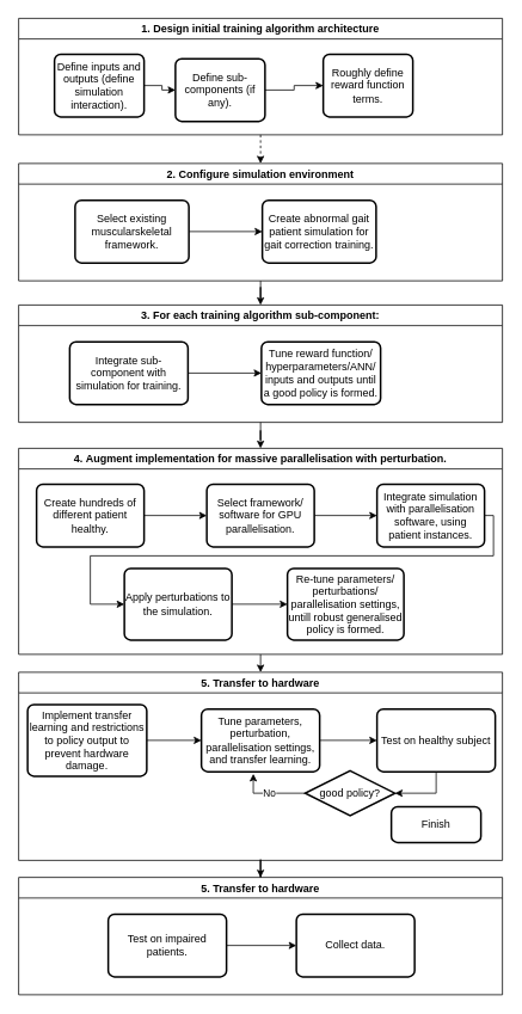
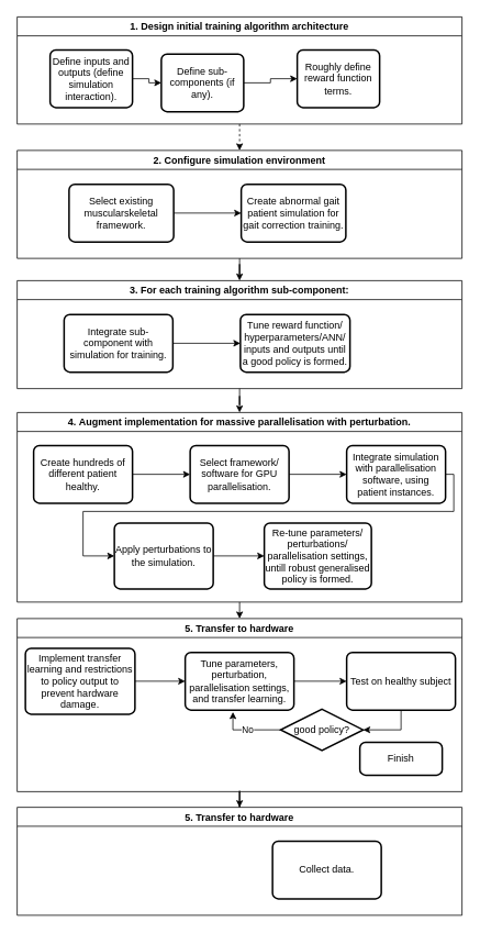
  <mxCell id="0" />
  <mxCell id="1" parent="0" />
  <mxCell id="2" style="edgeStyle=orthogonalEdgeStyle;rounded=0;orthogonalLoop=1;jettySize=auto;html=1;exitX=0.5;exitY=1;exitDx=0;exitDy=0;entryX=0.5;entryY=0;entryDx=0;entryDy=0;dashed=1;" edge="1" parent="1" source="3" target="10"><mxGeometry relative="1" as="geometry" /></mxCell>
  <mxCell id="3" value="1. Design initial training algorithm architecture" style="swimlane;" vertex="1" parent="1"><mxGeometry x="20" width="540" height="130" as="geometry" y="20" /></mxCell>
  <mxCell id="4" value="" style="edgeStyle=orthogonalEdgeStyle;rounded=0;orthogonalLoop=1;jettySize=auto;html=1;" edge="1" parent="3" source="5" target="7"><mxGeometry relative="1" as="geometry" /></mxCell>
  <mxCell id="5" value="Define inputs and outputs (define simulation interaction)." style="rounded=1;whiteSpace=wrap;html=1;absoluteArcSize=1;arcSize=14;strokeWidth=2;" vertex="1" parent="3"><mxGeometry x="40" y="40" width="100" height="70" as="geometry" /></mxCell>
  <mxCell id="6" value="" style="edgeStyle=orthogonalEdgeStyle;rounded=0;orthogonalLoop=1;jettySize=auto;html=1;" edge="1" parent="3" source="7" target="8"><mxGeometry relative="1" as="geometry" /></mxCell>
  <mxCell id="7" value="Define sub-components (if any)." style="rounded=1;whiteSpace=wrap;html=1;absoluteArcSize=1;arcSize=14;strokeWidth=2;" vertex="1" parent="3"><mxGeometry x="175" y="45" width="100" height="70" as="geometry" /></mxCell>
  <mxCell id="8" value="Roughly define reward function terms." style="rounded=1;whiteSpace=wrap;html=1;absoluteArcSize=1;arcSize=14;strokeWidth=2;" vertex="1" parent="3"><mxGeometry x="340" y="40" width="100" height="70" as="geometry" /></mxCell>
  <mxCell id="9" style="edgeStyle=orthogonalEdgeStyle;rounded=0;orthogonalLoop=1;jettySize=auto;html=1;exitX=0.5;exitY=1;exitDx=0;exitDy=0;" edge="1" parent="1" source="10" target="15"><mxGeometry relative="1" as="geometry" /></mxCell>
  <mxCell id="10" value="2. Configure simulation environment" style="swimlane;" vertex="1" parent="1"><mxGeometry x="20" y="182" width="540" height="131" as="geometry" /></mxCell>
  <mxCell id="11" value="Create abnormal gait patient simulation for gait correction training." style="rounded=1;whiteSpace=wrap;html=1;absoluteArcSize=1;arcSize=14;strokeWidth=2;" vertex="1" parent="10"><mxGeometry x="272" y="41" width="127" height="70" as="geometry" /></mxCell>
  <mxCell id="12" value="" style="edgeStyle=orthogonalEdgeStyle;rounded=0;orthogonalLoop=1;jettySize=auto;html=1;" edge="1" parent="10" source="13" target="11"><mxGeometry relative="1" as="geometry" /></mxCell>
  <mxCell id="13" value="Select existing muscularskeletal framework." style="rounded=1;whiteSpace=wrap;html=1;absoluteArcSize=1;arcSize=14;strokeWidth=2;" vertex="1" parent="10"><mxGeometry x="63" y="41" width="127" height="70" as="geometry" /></mxCell>
  <mxCell id="14" style="edgeStyle=orthogonalEdgeStyle;rounded=0;orthogonalLoop=1;jettySize=auto;html=1;exitX=0.5;exitY=1;exitDx=0;exitDy=0;" edge="1" parent="1" source="15" target="20"><mxGeometry relative="1" as="geometry" /></mxCell>
  <mxCell id="15" value="3. For each training algorithm sub-component:" style="swimlane;" vertex="1" parent="1"><mxGeometry x="20" y="340" width="540" height="131" as="geometry" /></mxCell>
  <mxCell id="16" value="Tune reward function/ hyperparameters/ANN/ inputs and outputs until a good policy is formed." style="rounded=1;whiteSpace=wrap;html=1;absoluteArcSize=1;arcSize=14;strokeWidth=2;" vertex="1" parent="15"><mxGeometry x="271" y="41" width="133" height="70" as="geometry" /></mxCell>
  <mxCell id="17" value="" style="edgeStyle=orthogonalEdgeStyle;rounded=0;orthogonalLoop=1;jettySize=auto;html=1;" edge="1" parent="15" source="18" target="16"><mxGeometry relative="1" as="geometry" /></mxCell>
  <mxCell id="18" value="Integrate sub-component with simulation for training." style="rounded=1;whiteSpace=wrap;html=1;absoluteArcSize=1;arcSize=14;strokeWidth=2;" vertex="1" parent="15"><mxGeometry x="57" y="41" width="132" height="70" as="geometry" /></mxCell>
  <mxCell id="19" style="edgeStyle=orthogonalEdgeStyle;rounded=0;orthogonalLoop=1;jettySize=auto;html=1;exitX=0.5;exitY=1;exitDx=0;exitDy=0;entryX=0.5;entryY=0;entryDx=0;entryDy=0;" edge="1" parent="1" source="20" target="31"><mxGeometry relative="1" as="geometry" /></mxCell>
  <mxCell id="20" value="4. Augment implementation for massive parallelisation with perturbation." style="swimlane;" vertex="1" parent="1"><mxGeometry x="20" y="500" width="540" height="230" as="geometry" /></mxCell>
  <mxCell id="21" value="" style="edgeStyle=orthogonalEdgeStyle;rounded=0;orthogonalLoop=1;jettySize=auto;html=1;" edge="1" parent="20" source="22" target="24"><mxGeometry relative="1" as="geometry" /></mxCell>
  <mxCell id="22" value="Select framework/ software for GPU parallelisation." style="rounded=1;whiteSpace=wrap;html=1;absoluteArcSize=1;arcSize=14;strokeWidth=2;" vertex="1" parent="20"><mxGeometry x="210" y="40" width="120" height="70" as="geometry" /></mxCell>
  <mxCell id="23" style="edgeStyle=orthogonalEdgeStyle;rounded=0;orthogonalLoop=1;jettySize=auto;html=1;exitX=1;exitY=0.5;exitDx=0;exitDy=0;entryX=0;entryY=0.5;entryDx=0;entryDy=0;" edge="1" parent="20" source="24" target="26"><mxGeometry relative="1" as="geometry"><Array as="points"><mxPoint x="530" y="75" /><mxPoint x="530" y="120" /><mxPoint x="80" y="120" /><mxPoint x="80" y="174" /></Array></mxGeometry></mxCell>
  <mxCell id="24" value="Integrate simulation with parallelisation software, using patient instances." style="rounded=1;whiteSpace=wrap;html=1;absoluteArcSize=1;arcSize=14;strokeWidth=2;" vertex="1" parent="20"><mxGeometry x="400" y="40" width="120" height="70" as="geometry" /></mxCell>
  <mxCell id="25" value="" style="edgeStyle=orthogonalEdgeStyle;rounded=0;orthogonalLoop=1;jettySize=auto;html=1;" edge="1" parent="20" source="26" target="27"><mxGeometry relative="1" as="geometry" /></mxCell>
  <mxCell id="26" value="Apply perturbations to the simulation." style="rounded=1;whiteSpace=wrap;html=1;absoluteArcSize=1;arcSize=14;strokeWidth=2;" vertex="1" parent="20"><mxGeometry x="118" y="134" width="120" height="80" as="geometry" /></mxCell>
  <mxCell id="27" value="Re-tune parameters/ perturbations/ parallelisation settings, untill robust generalised policy is formed." style="rounded=1;whiteSpace=wrap;html=1;absoluteArcSize=1;arcSize=14;strokeWidth=2;" vertex="1" parent="20"><mxGeometry x="300" y="134" width="130" height="80" as="geometry" /></mxCell>
  <mxCell id="28" value="" style="edgeStyle=orthogonalEdgeStyle;rounded=0;orthogonalLoop=1;jettySize=auto;html=1;" edge="1" parent="20" source="29" target="22"><mxGeometry relative="1" as="geometry" /></mxCell>
  <mxCell id="29" value="Create hundreds of different patient healthy." style="rounded=1;whiteSpace=wrap;html=1;absoluteArcSize=1;arcSize=14;strokeWidth=2;" vertex="1" parent="20"><mxGeometry x="20" y="40" width="120" height="70" as="geometry" /></mxCell>
  <mxCell id="30" style="edgeStyle=orthogonalEdgeStyle;rounded=0;orthogonalLoop=1;jettySize=auto;html=1;exitX=0.5;exitY=1;exitDx=0;exitDy=0;" edge="1" parent="1" source="31" target="41"><mxGeometry relative="1" as="geometry" /></mxCell>
  <mxCell id="31" value="5. Transfer to hardware" style="swimlane;" vertex="1" parent="1"><mxGeometry x="20" y="750" width="540" height="210" as="geometry" /></mxCell>
  <mxCell id="32" value="" style="edgeStyle=orthogonalEdgeStyle;rounded=0;orthogonalLoop=1;jettySize=auto;html=1;" edge="1" parent="31" source="33" target="35"><mxGeometry relative="1" as="geometry" /></mxCell>
  <mxCell id="33" value="Implement transfer learning and restrictions to policy output to prevent hardware damage." style="rounded=1;whiteSpace=wrap;html=1;absoluteArcSize=1;arcSize=14;strokeWidth=2;" vertex="1" parent="31"><mxGeometry x="10" y="36" width="133" height="80" as="geometry" /></mxCell>
  <mxCell id="34" value="" style="edgeStyle=orthogonalEdgeStyle;rounded=0;orthogonalLoop=1;jettySize=auto;html=1;" edge="1" parent="31" source="35" target="37"><mxGeometry relative="1" as="geometry" /></mxCell>
  <mxCell id="35" value="Tune parameters, perturbation, parallelisation settings, and transfer learning." style="rounded=1;whiteSpace=wrap;html=1;absoluteArcSize=1;arcSize=14;strokeWidth=2;" vertex="1" parent="31"><mxGeometry x="204" y="41" width="132" height="70" as="geometry" /></mxCell>
  <mxCell id="36" style="edgeStyle=orthogonalEdgeStyle;rounded=0;orthogonalLoop=1;jettySize=auto;html=1;exitX=0.5;exitY=1;exitDx=0;exitDy=0;entryX=1;entryY=0.5;entryDx=0;entryDy=0;entryPerimeter=0;" edge="1" parent="31" source="37" target="39"><mxGeometry relative="1" as="geometry" /></mxCell>
  <mxCell id="37" value="Test on healthy subject" style="rounded=1;whiteSpace=wrap;html=1;absoluteArcSize=1;arcSize=14;strokeWidth=2;" vertex="1" parent="31"><mxGeometry x="400" y="41" width="132" height="70" as="geometry" /></mxCell>
  <mxCell id="38" value="No" style="edgeStyle=orthogonalEdgeStyle;rounded=0;orthogonalLoop=1;jettySize=auto;html=1;exitX=0;exitY=0.5;exitDx=0;exitDy=0;exitPerimeter=0;entryX=0.439;entryY=1.034;entryDx=0;entryDy=0;entryPerimeter=0;" edge="1" parent="31" source="39" target="35"><mxGeometry relative="1" as="geometry" /></mxCell>
  <mxCell id="39" value="good policy?" style="strokeWidth=2;html=1;shape=mxgraph.flowchart.decision;whiteSpace=wrap;" vertex="1" parent="31"><mxGeometry x="320" y="110" width="100" height="50" as="geometry" /></mxCell>
  <mxCell id="40" value="Finish" style="rounded=1;whiteSpace=wrap;html=1;absoluteArcSize=1;arcSize=14;strokeWidth=2;" vertex="1" parent="31"><mxGeometry x="416" y="150" width="100" height="40" as="geometry" /></mxCell>
  <mxCell id="41" value="5. Transfer to hardware" style="swimlane;" vertex="1" parent="1"><mxGeometry x="20" y="979" width="540" height="131" as="geometry" /></mxCell>
- <mxCell id="42" value="" style="edgeStyle=orthogonalEdgeStyle;rounded=0;orthogonalLoop=1;jettySize=auto;html=1;" edge="1" parent="41" source="43" target="44"><mxGeometry relative="1" as="geometry" /></mxCell>
- <mxCell id="43" value="Test on impaired patients." style="rounded=1;whiteSpace=wrap;html=1;absoluteArcSize=1;arcSize=14;strokeWidth=2;" vertex="1" parent="41"><mxGeometry x="100" y="41" width="132" height="70" as="geometry" /></mxCell>
  <mxCell id="44" value="Collect data." style="rounded=1;whiteSpace=wrap;html=1;absoluteArcSize=1;arcSize=14;strokeWidth=2;" vertex="1" parent="41"><mxGeometry x="310" y="41" width="132" height="70" as="geometry" /></mxCell>
